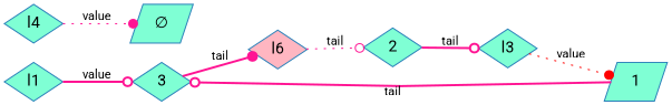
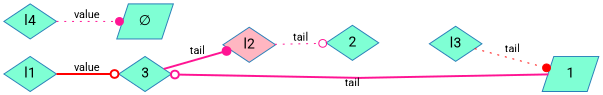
  digraph {
    rankdir=LR
    splines=false
    node [color="#2980B9" fillcolor=aquamarine fontcolor="#000000" fontname="Segoe UI,Roboto,Helvetica,Arial,sans-serif" shape=diamond style=filled]
    edge [arrowhead=odot color=deeppink fontcolor="#000000" fontname="Segoe UI,Roboto,Helvetica,Arial,sans-serif" fontsize=11 style=bold]
    n1 [label=3]
    l1
-   l2 [fillcolor=lightpink label=l6]
+   l2 [fillcolor=lightpink]
    n4 [label=2]
    l3
    n6 [label=1 shape=parallelogram]
    n7 [label="∅" shape=parallelogram]
    l4
    n1 -> l2 [arrowhead=dot label=tail]
-   l1 -> n1 [label=value]
+   l1 -> n1 [color=red label=value]
    l2 -> n4 [label=tail style=dotted]
-   n4 -> l3 [label=tail]
-   l3 -> n6 [arrowhead=dot color=red label=value style=dotted]
+   l3 -> n6 [arrowhead=dot color=red label=tail style=dotted]
    n6 -> n1 [label=tail]
    l4 -> n7 [arrowhead=dot label=value style=dotted]
  }
